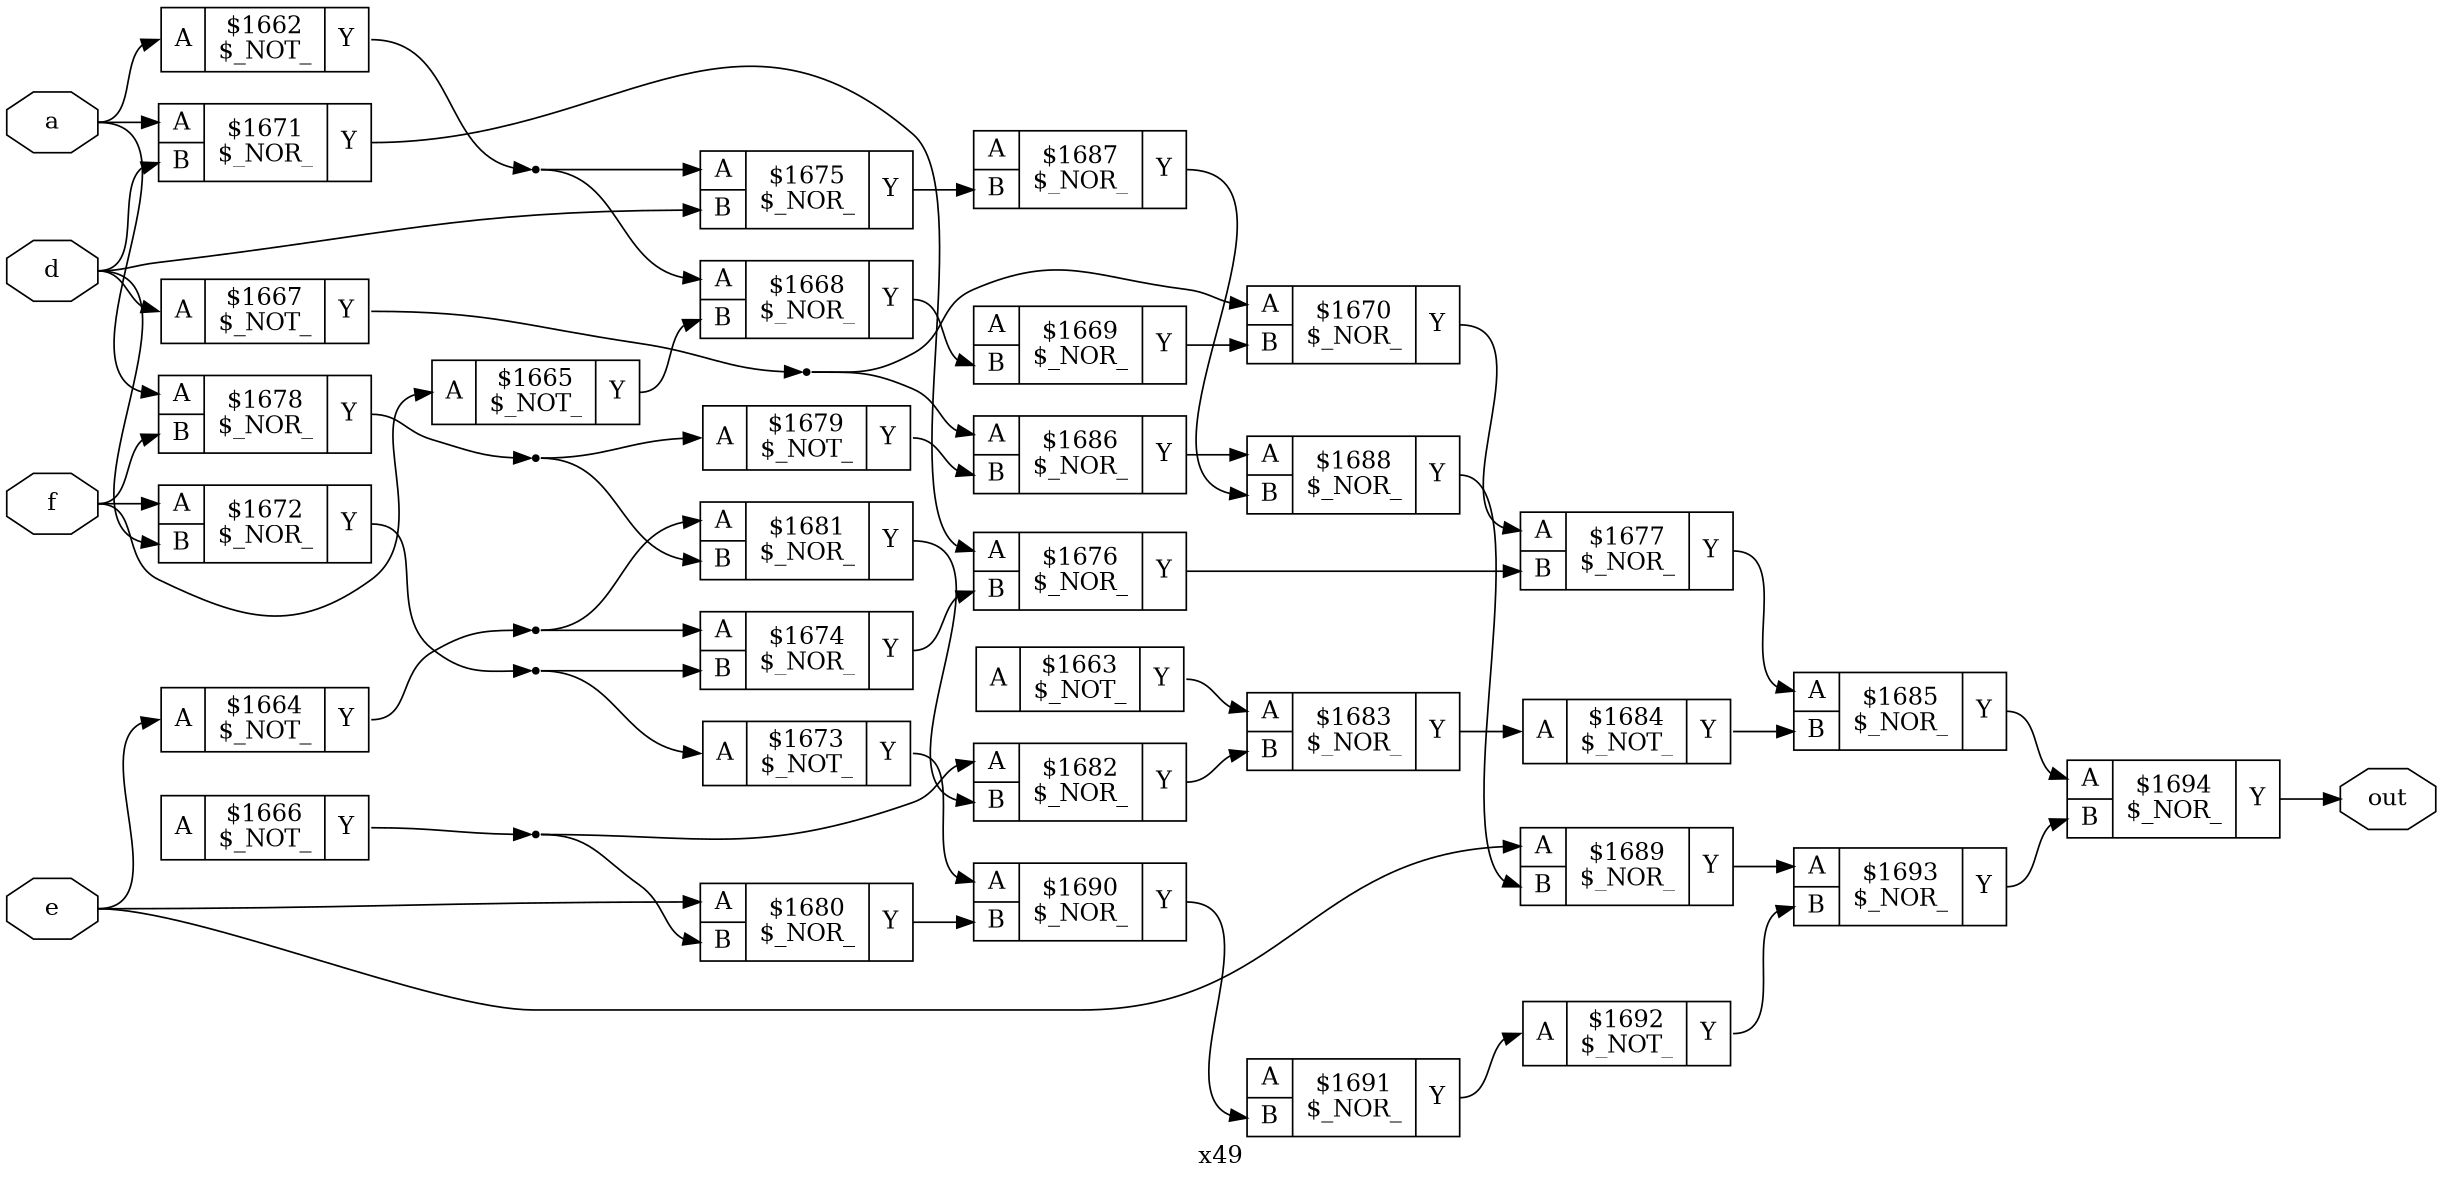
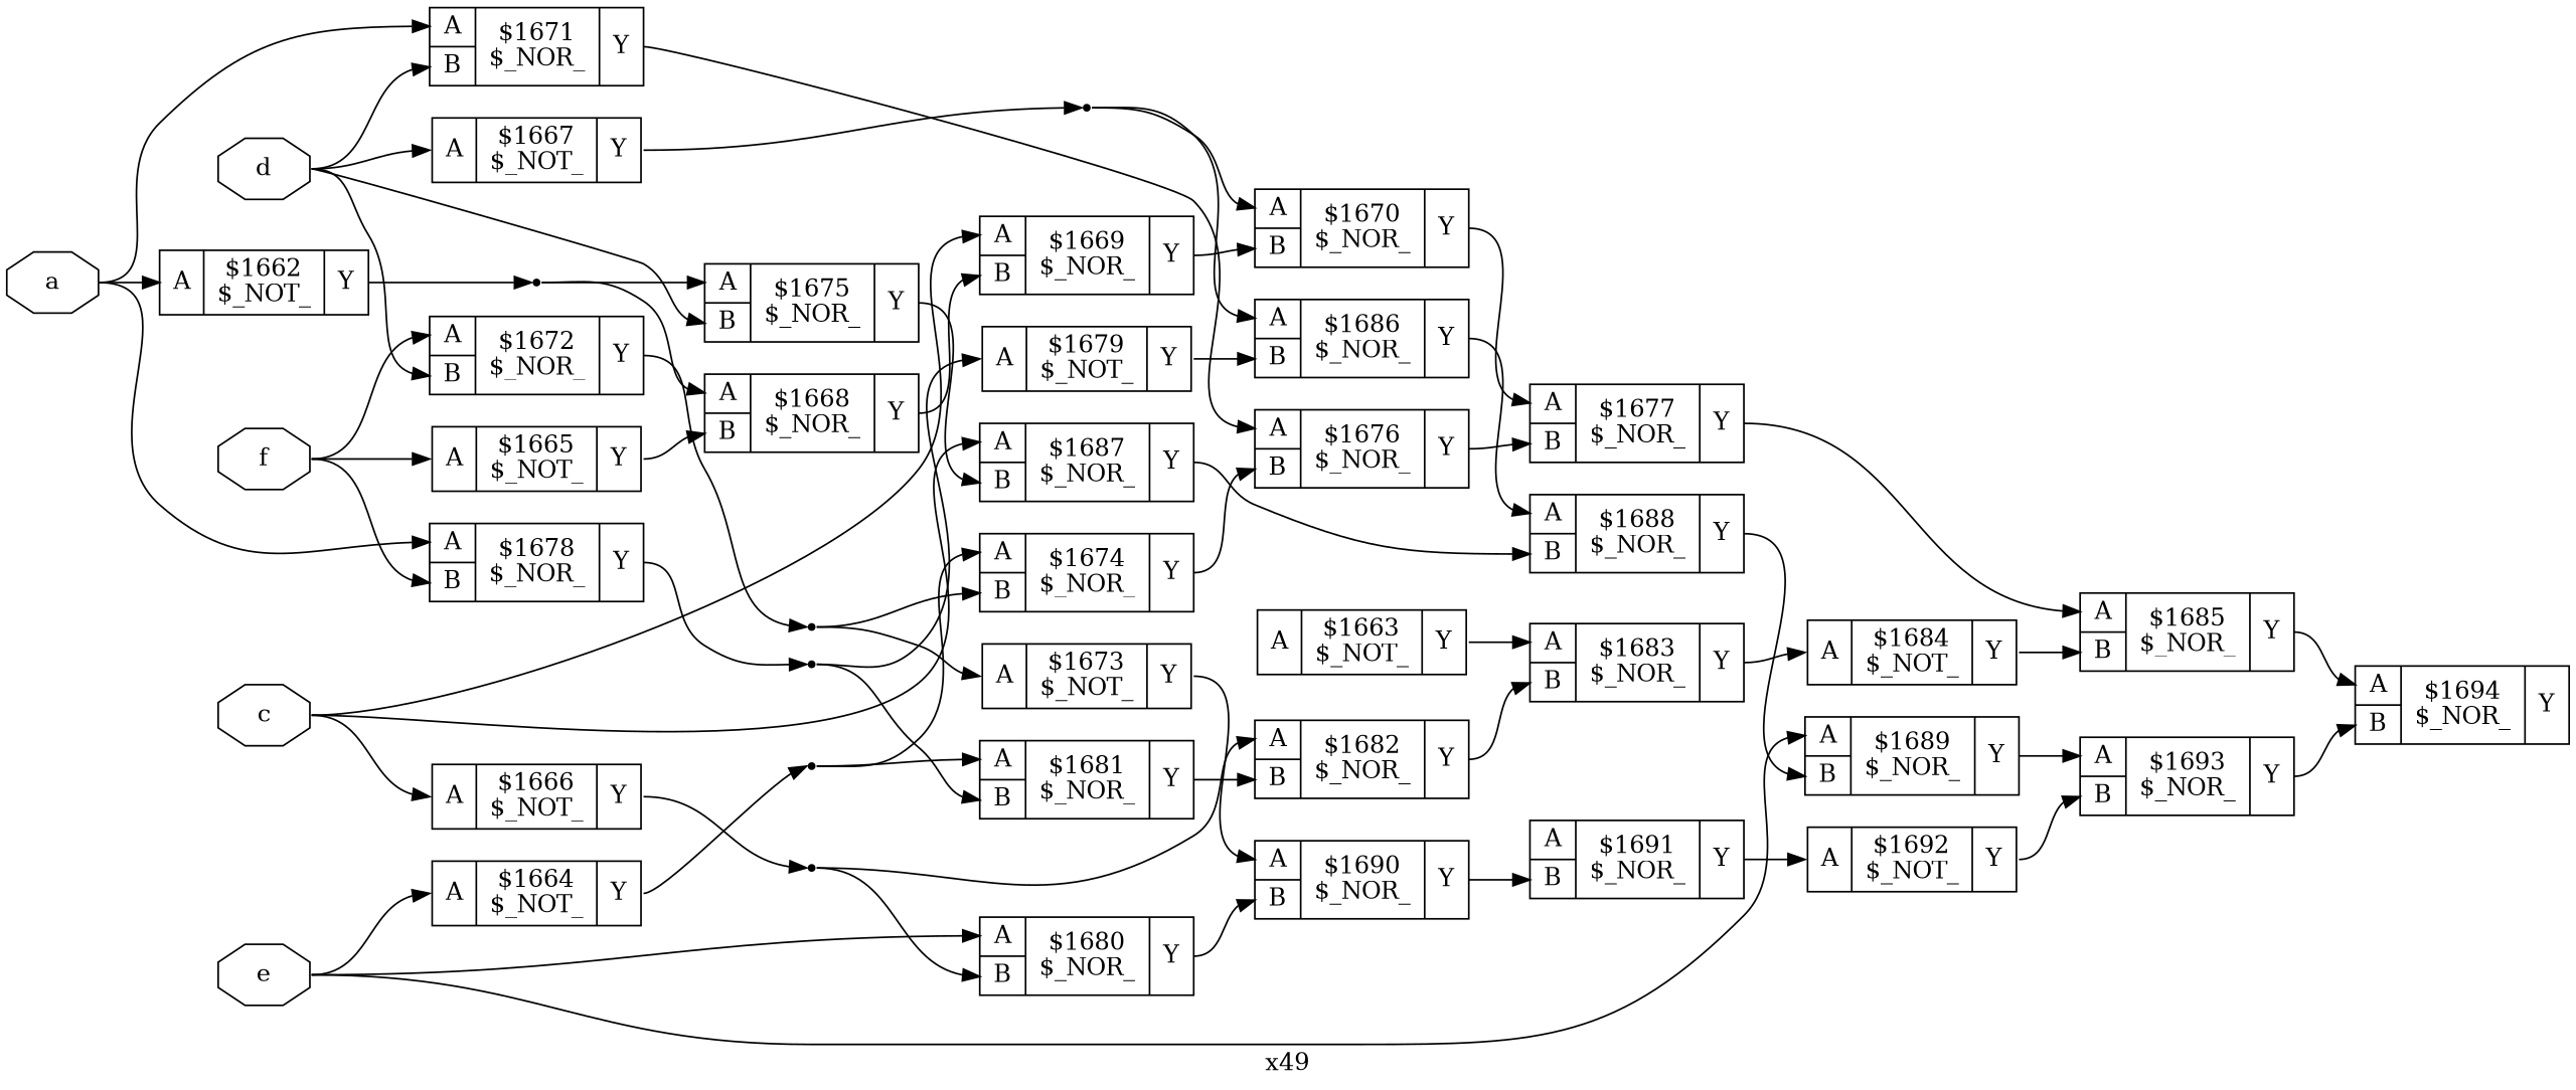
  digraph {
    label=x49
    rankdir=LR
    remincross=true
    node [shape=record]
    edge [color=black headport="p40:w" tailport="p41:e"]
    n33 [color=black fontcolor=black label=a shape=octagon]
    c42 [label="{{<p40> A}|$1662\n$_NOT_|{<p41> Y}}"]
    c52 [label="{{<p40> A|<p48> B}|$1671\n$_NOR_|{<p41> Y}}"]
    c59 [label="{{<p40> A|<p48> B}|$1678\n$_NOR_|{<p41> Y}}"]
    n31 [shape=point]
    c57 [label="{{<p40> A|<p48> B}|$1676\n$_NOR_|{<p41> Y}}"]
    n15 [shape=point]
    c43 [label="{{<p40> A}|$1663\n$_NOT_|{<p41> Y}}"]
    c64 [label="{{<p40> A|<p48> B}|$1683\n$_NOR_|{<p41> Y}}"]
    c72 [label="{{<p40> A|<p48> B}|$1691\n$_NOR_|{<p41> Y}}"]
    c73 [label="{{<p40> A}|$1692\n$_NOT_|{<p41> Y}}"]
+   n35 [color=black fontcolor=black label=c shape=octagon]
    c46 [label="{{<p40> A}|$1666\n$_NOT_|{<p41> Y}}"]
    c50 [label="{{<p40> A|<p48> B}|$1669\n$_NOR_|{<p41> Y}}"]
    c68 [label="{{<p40> A|<p48> B}|$1687\n$_NOR_|{<p41> Y}}"]
    n3 [shape=point]
    c51 [label="{{<p40> A|<p48> B}|$1670\n$_NOR_|{<p41> Y}}"]
    c69 [label="{{<p40> A|<p48> B}|$1688\n$_NOR_|{<p41> Y}}"]
    n36 [color=black fontcolor=black label=d shape=octagon]
    c47 [label="{{<p40> A}|$1667\n$_NOT_|{<p41> Y}}"]
    c53 [label="{{<p40> A|<p48> B}|$1672\n$_NOR_|{<p41> Y}}"]
    c56 [label="{{<p40> A|<p48> B}|$1675\n$_NOR_|{<p41> Y}}"]
    n4 [shape=point]
    n9 [shape=point]
    n37 [color=black fontcolor=black label=e shape=octagon]
    c44 [label="{{<p40> A}|$1664\n$_NOT_|{<p41> Y}}"]
    c61 [label="{{<p40> A|<p48> B}|$1680\n$_NOR_|{<p41> Y}}"]
    c70 [label="{{<p40> A|<p48> B}|$1689\n$_NOR_|{<p41> Y}}"]
    n1 [shape=point]
    c71 [label="{{<p40> A|<p48> B}|$1690\n$_NOR_|{<p41> Y}}"]
    c74 [label="{{<p40> A|<p48> B}|$1693\n$_NOR_|{<p41> Y}}"]
    n38 [color=black fontcolor=black label=f shape=octagon]
    c45 [label="{{<p40> A}|$1665\n$_NOT_|{<p41> Y}}"]
    c49 [label="{{<p40> A|<p48> B}|$1668\n$_NOR_|{<p41> Y}}"]
-   n39 [color=black fontcolor=black label=out shape=octagon]
    c65 [label="{{<p40> A}|$1684\n$_NOT_|{<p41> Y}}"]
    c55 [label="{{<p40> A|<p48> B}|$1674\n$_NOR_|{<p41> Y}}"]
    c62 [label="{{<p40> A|<p48> B}|$1681\n$_NOR_|{<p41> Y}}"]
    c63 [label="{{<p40> A|<p48> B}|$1682\n$_NOR_|{<p41> Y}}"]
    c67 [label="{{<p40> A|<p48> B}|$1686\n$_NOR_|{<p41> Y}}"]
    c58 [label="{{<p40> A|<p48> B}|$1677\n$_NOR_|{<p41> Y}}"]
    c66 [label="{{<p40> A|<p48> B}|$1685\n$_NOR_|{<p41> Y}}"]
    c54 [label="{{<p40> A}|$1673\n$_NOT_|{<p41> Y}}"]
    c75 [label="{{<p40> A|<p48> B}|$1694\n$_NOR_|{<p41> Y}}"]
    c60 [label="{{<p40> A}|$1679\n$_NOT_|{<p41> Y}}"]
    n33 -> c42 [tailport=e]
    n33 -> c52 [tailport=e]
    n33 -> c59 [tailport=e]
    c42 -> n31 [headport=w]
    c52 -> c57
    c59 -> n15 [headport=w]
    n31 -> c56 [tailport=e]
    n31 -> c49 [tailport=e]
    c57 -> c58 [headport="p48:w"]
    n15 -> c62 [headport="p48:w" tailport=e]
    n15 -> c60 [tailport=e]
    c43 -> c64
    c64 -> c65
    c72 -> c73
    c73 -> c74 [headport="p48:w"]
+   n35 -> c46 [tailport=e]
+   n35 -> c50 [tailport=e]
+   n35 -> c68 [tailport=e]
    c46 -> n3 [headport=w]
    c50 -> c51 [headport="p48:w"]
    c68 -> c69 [headport="p48:w"]
    n3 -> c61 [headport="p48:w" tailport=e]
    n3 -> c63 [tailport=e]
    c51 -> c58
    c69 -> c70 [headport="p48:w"]
    n36 -> c52 [headport="p48:w" tailport=e]
    n36 -> c47 [tailport=e]
    n36 -> c53 [headport="p48:w" tailport=e]
    n36 -> c56 [headport="p48:w" tailport=e]
    c47 -> n4 [headport=w]
    c53 -> n9 [headport=w]
    c56 -> c68 [headport="p48:w"]
    n4 -> c51 [tailport=e]
    n4 -> c67 [tailport=e]
    n9 -> c55 [headport="p48:w" tailport=e]
    n9 -> c54 [tailport=e]
    n37 -> c44 [tailport=e]
    n37 -> c61 [tailport=e]
    n37 -> c70 [tailport=e]
    c44 -> n1 [headport=w]
    c61 -> c71 [headport="p48:w"]
    c70 -> c74
    n1 -> c55 [tailport=e]
    n1 -> c62 [tailport=e]
    c71 -> c72 [headport="p48:w"]
    c74 -> c75 [headport="p48:w"]
    n38 -> c59 [headport="p48:w" tailport=e]
    n38 -> c53 [tailport=e]
    n38 -> c45 [tailport=e]
    c45 -> c49 [headport="p48:w"]
    c49 -> c50 [headport="p48:w"]
    c65 -> c66 [headport="p48:w"]
    c55 -> c57 [headport="p48:w"]
    c62 -> c63 [headport="p48:w"]
    c63 -> c64 [headport="p48:w"]
    c67 -> c69
    c58 -> c66
    c66 -> c75
    c54 -> c71
-   c75 -> n39 [headport=w]
    c60 -> c67 [headport="p48:w"]
  }
